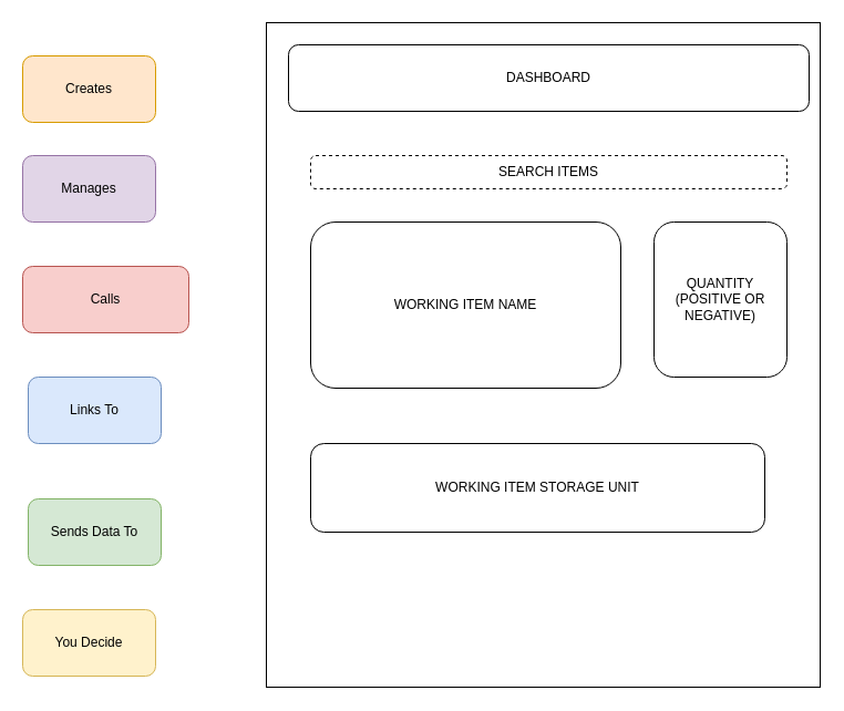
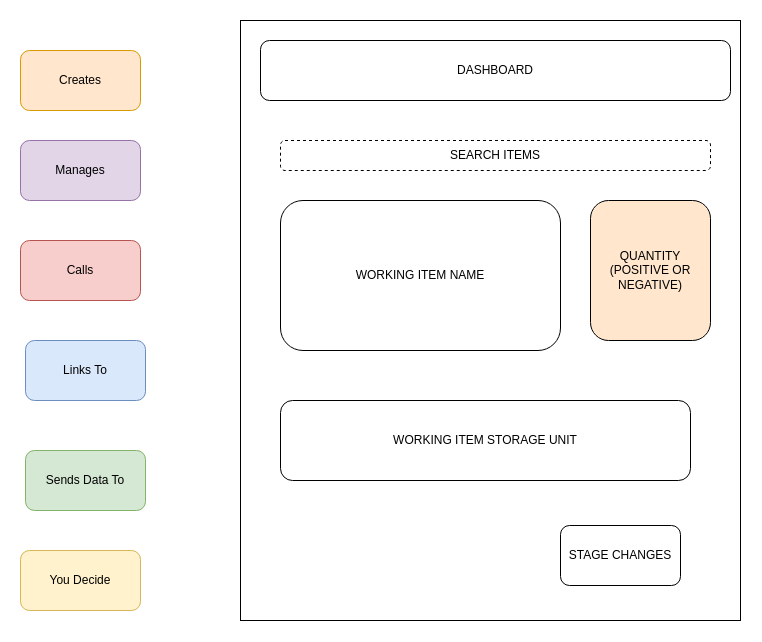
  <mxCell id="0" />
  <mxCell id="1" parent="0" />
  <mxCell id="2" value="Creates" style="rounded=1;whiteSpace=wrap;html=1;fillColor=#ffe6cc;strokeColor=#d79b00;" parent="1" vertex="1"><mxGeometry x="20" y="50" width="120" height="60" as="geometry" /></mxCell>
  <mxCell id="3" value="You Decide" style="rounded=1;whiteSpace=wrap;html=1;fillColor=#fff2cc;strokeColor=#d6b656;" parent="1" vertex="1"><mxGeometry x="20" y="550" width="120" height="60" as="geometry" /></mxCell>
  <mxCell id="4" value="Sends Data To" style="rounded=1;whiteSpace=wrap;html=1;fillColor=#d5e8d4;strokeColor=#82b366;" parent="1" vertex="1"><mxGeometry x="25" y="450" width="120" height="60" as="geometry" /></mxCell>
  <mxCell id="5" value="Links To" style="rounded=1;whiteSpace=wrap;html=1;fillColor=#dae8fc;strokeColor=#6c8ebf;" parent="1" vertex="1"><mxGeometry x="25" y="340" width="120" height="60" as="geometry" /></mxCell>
- <mxCell id="6" value="Calls" style="rounded=1;whiteSpace=wrap;html=1;fillColor=#f8cecc;strokeColor=#b85450;" parent="1" vertex="1"><mxGeometry x="20" y="240" width="150" height="60" as="geometry" /></mxCell>
+ <mxCell id="6" value="Calls" style="rounded=1;whiteSpace=wrap;html=1;fillColor=#f8cecc;strokeColor=#b85450;" parent="1" vertex="1"><mxGeometry x="20" y="240" width="120" height="60" as="geometry" /></mxCell>
  <mxCell id="7" value="Manages" style="rounded=1;whiteSpace=wrap;html=1;fillColor=#e1d5e7;strokeColor=#9673a6;" parent="1" vertex="1"><mxGeometry x="20" y="140" width="120" height="60" as="geometry" /></mxCell>
  <mxCell id="8" value="" style="rounded=0;whiteSpace=wrap;html=1;" parent="1" vertex="1"><mxGeometry x="240" y="20" width="500" height="600" as="geometry" /></mxCell>
  <mxCell id="9" value="DASHBOARD" style="rounded=1;whiteSpace=wrap;html=1;" parent="1" vertex="1"><mxGeometry x="260" y="40" width="470" height="60" as="geometry" /></mxCell>
  <mxCell id="10" value="SEARCH ITEMS" style="rounded=1;whiteSpace=wrap;html=1;dashed=1;" parent="1" vertex="1"><mxGeometry x="280" y="140" width="430" height="30" as="geometry" /></mxCell>
  <mxCell id="11" value="WORKING ITEM NAME" style="rounded=1;whiteSpace=wrap;html=1;" parent="1" vertex="1"><mxGeometry x="280" y="200" width="280" height="150" as="geometry" /></mxCell>
- <mxCell id="13" value="QUANTITY (POSITIVE OR NEGATIVE)" style="rounded=1;whiteSpace=wrap;html=1;" parent="1" vertex="1"><mxGeometry x="590" y="200" width="120" height="140" as="geometry" /></mxCell>
+ <mxCell id="12" value="STAGE CHANGES" style="rounded=1;whiteSpace=wrap;html=1;" parent="1" vertex="1"><mxGeometry x="560" y="525" width="120" height="60" as="geometry" /></mxCell>
+ <mxCell id="13" value="QUANTITY (POSITIVE OR NEGATIVE)" style="rounded=1;whiteSpace=wrap;html=1;fillColor=#ffe6cc;" parent="1" vertex="1"><mxGeometry x="590" y="200" width="120" height="140" as="geometry" /></mxCell>
  <mxCell id="14" value="WORKING ITEM STORAGE UNIT" style="rounded=1;whiteSpace=wrap;html=1;" parent="1" vertex="1"><mxGeometry x="280" y="400" width="410" height="80" as="geometry" /></mxCell>
